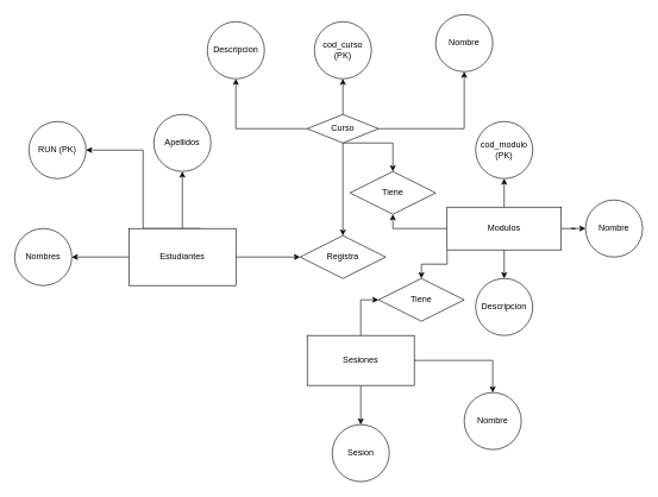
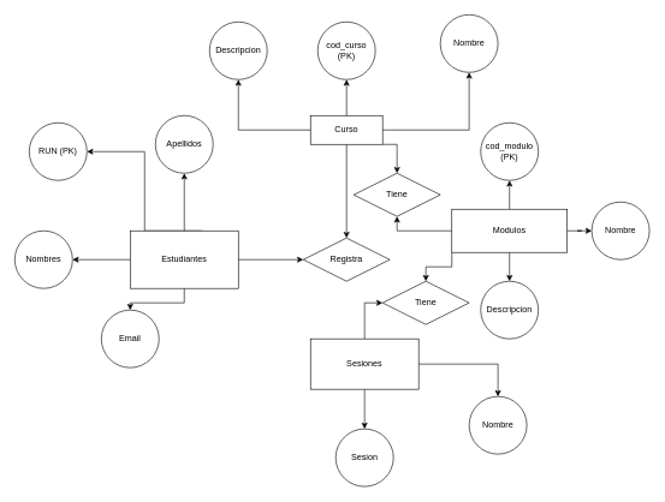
  <mxCell id="0" />
  <mxCell id="1" parent="0" />
  <mxCell id="2" value="" style="edgeStyle=orthogonalEdgeStyle;rounded=0;orthogonalLoop=1;jettySize=auto;html=1;" edge="1" parent="1" source="7" target="18"><mxGeometry relative="1" as="geometry" /></mxCell>
  <mxCell id="3" value="" style="edgeStyle=orthogonalEdgeStyle;rounded=0;orthogonalLoop=1;jettySize=auto;html=1;exitX=0.5;exitY=0;exitDx=0;exitDy=0;" edge="1" parent="1" source="7" target="19"><mxGeometry relative="1" as="geometry"><mxPoint x="350" y="360" as="sourcePoint" /><Array as="points"><mxPoint x="255" y="360" /><mxPoint x="280" y="360" /><mxPoint x="280" y="320" /><mxPoint x="200" y="320" /><mxPoint x="200" y="210" /></Array></mxGeometry></mxCell>
  <mxCell id="4" value="" style="edgeStyle=orthogonalEdgeStyle;rounded=0;orthogonalLoop=1;jettySize=auto;html=1;" edge="1" parent="1" source="7" target="20"><mxGeometry relative="1" as="geometry" /></mxCell>
+ <mxCell id="5" value="" style="edgeStyle=orthogonalEdgeStyle;rounded=0;orthogonalLoop=1;jettySize=auto;html=1;" edge="1" parent="1" source="7" target="21"><mxGeometry relative="1" as="geometry" /></mxCell>
  <mxCell id="6" style="edgeStyle=orthogonalEdgeStyle;rounded=0;orthogonalLoop=1;jettySize=auto;html=1;entryX=0;entryY=0.5;entryDx=0;entryDy=0;" edge="1" parent="1" source="7" target="27"><mxGeometry relative="1" as="geometry" /></mxCell>
  <mxCell id="7" value="Estudiantes" style="whiteSpace=wrap;html=1;align=center;" vertex="1" parent="1"><mxGeometry x="180" y="320" width="150" height="80" as="geometry" /></mxCell>
  <mxCell id="8" value="" style="edgeStyle=orthogonalEdgeStyle;rounded=0;orthogonalLoop=1;jettySize=auto;html=1;" edge="1" parent="1" source="12" target="17"><mxGeometry relative="1" as="geometry" /></mxCell>
  <mxCell id="9" value="" style="edgeStyle=orthogonalEdgeStyle;rounded=0;orthogonalLoop=1;jettySize=auto;html=1;" edge="1" parent="1" source="12" target="22"><mxGeometry relative="1" as="geometry" /></mxCell>
  <mxCell id="10" value="" style="edgeStyle=orthogonalEdgeStyle;rounded=0;orthogonalLoop=1;jettySize=auto;html=1;" edge="1" parent="1" source="12" target="23"><mxGeometry relative="1" as="geometry" /></mxCell>
  <mxCell id="11" style="edgeStyle=orthogonalEdgeStyle;rounded=0;orthogonalLoop=1;jettySize=auto;html=1;entryX=0.5;entryY=1;entryDx=0;entryDy=0;" edge="1" parent="1" source="12" target="37"><mxGeometry relative="1" as="geometry" /></mxCell>
  <mxCell id="12" value="Modulos" style="whiteSpace=wrap;html=1;align=center;" vertex="1" parent="1"><mxGeometry x="626" y="290" width="160" height="60" as="geometry" /></mxCell>
  <mxCell id="13" value="" style="edgeStyle=orthogonalEdgeStyle;rounded=0;orthogonalLoop=1;jettySize=auto;html=1;" edge="1" parent="1" source="16" target="24"><mxGeometry relative="1" as="geometry" /></mxCell>
  <mxCell id="14" value="" style="edgeStyle=orthogonalEdgeStyle;rounded=0;orthogonalLoop=1;jettySize=auto;html=1;" edge="1" parent="1" source="16" target="25"><mxGeometry relative="1" as="geometry" /></mxCell>
  <mxCell id="15" style="edgeStyle=orthogonalEdgeStyle;rounded=0;orthogonalLoop=1;jettySize=auto;html=1;entryX=0;entryY=0.5;entryDx=0;entryDy=0;" edge="1" parent="1" source="16" target="39"><mxGeometry relative="1" as="geometry" /></mxCell>
  <mxCell id="16" value="Sesiones" style="whiteSpace=wrap;html=1;align=center;" vertex="1" parent="1"><mxGeometry x="430" y="470" width="150" height="70" as="geometry" /></mxCell>
  <mxCell id="17" value="Nombre" style="ellipse;whiteSpace=wrap;html=1;" vertex="1" parent="1"><mxGeometry x="820" y="280" width="80" height="80" as="geometry" /></mxCell>
  <mxCell id="18" value="Apellidos" style="ellipse;whiteSpace=wrap;html=1;" vertex="1" parent="1"><mxGeometry x="215" y="160" width="80" height="80" as="geometry" /></mxCell>
  <mxCell id="19" value="RUN (PK)" style="ellipse;whiteSpace=wrap;html=1;" vertex="1" parent="1"><mxGeometry x="40" y="170" width="80" height="80" as="geometry" /></mxCell>
  <mxCell id="20" value="Nombres" style="ellipse;whiteSpace=wrap;html=1;" vertex="1" parent="1"><mxGeometry x="20" y="320" width="80" height="80" as="geometry" /></mxCell>
+ <mxCell id="21" value="Email" style="ellipse;whiteSpace=wrap;html=1;" vertex="1" parent="1"><mxGeometry x="140" y="430" width="80" height="80" as="geometry" /></mxCell>
  <mxCell id="22" value="cod_modulo (PK)" style="ellipse;whiteSpace=wrap;html=1;" vertex="1" parent="1"><mxGeometry x="666" y="170" width="80" height="80" as="geometry" /></mxCell>
  <mxCell id="23" value="Descripcion" style="ellipse;whiteSpace=wrap;html=1;" vertex="1" parent="1"><mxGeometry x="666" y="390" width="80" height="80" as="geometry" /></mxCell>
  <mxCell id="24" value="Nombre" style="ellipse;whiteSpace=wrap;html=1;" vertex="1" parent="1"><mxGeometry x="650" y="550" width="80" height="80" as="geometry" /></mxCell>
  <mxCell id="25" value="Sesion" style="ellipse;whiteSpace=wrap;html=1;" vertex="1" parent="1"><mxGeometry x="465" y="595" width="80" height="80" as="geometry" /></mxCell>
  <mxCell id="26" style="edgeStyle=orthogonalEdgeStyle;rounded=0;orthogonalLoop=1;jettySize=auto;html=1;" edge="1" parent="1" source="32" target="27"><mxGeometry relative="1" as="geometry" /></mxCell>
  <mxCell id="27" value="Registra" style="shape=rhombus;perimeter=rhombusPerimeter;whiteSpace=wrap;html=1;align=center;" vertex="1" parent="1"><mxGeometry x="420" y="330" width="120" height="60" as="geometry" /></mxCell>
  <mxCell id="28" value="" style="edgeStyle=orthogonalEdgeStyle;rounded=0;orthogonalLoop=1;jettySize=auto;html=1;" edge="1" parent="1" source="32" target="33"><mxGeometry relative="1" as="geometry" /></mxCell>
  <mxCell id="29" value="" style="edgeStyle=orthogonalEdgeStyle;rounded=0;orthogonalLoop=1;jettySize=auto;html=1;" edge="1" parent="1" source="32" target="34"><mxGeometry relative="1" as="geometry" /></mxCell>
  <mxCell id="30" value="" style="edgeStyle=orthogonalEdgeStyle;rounded=0;orthogonalLoop=1;jettySize=auto;html=1;" edge="1" parent="1" source="32" target="35"><mxGeometry relative="1" as="geometry" /></mxCell>
  <mxCell id="31" style="edgeStyle=orthogonalEdgeStyle;rounded=0;orthogonalLoop=1;jettySize=auto;html=1;entryX=0.5;entryY=0;entryDx=0;entryDy=0;" edge="1" parent="1" source="32" target="37"><mxGeometry relative="1" as="geometry"><Array as="points"><mxPoint x="550" y="200" /></Array></mxGeometry></mxCell>
- <mxCell id="32" value="Curso" style="rhombus;whiteSpace=wrap;html=1;align=center;" vertex="1" parent="1"><mxGeometry x="430" y="160" width="100" height="40" as="geometry" /></mxCell>
+ <mxCell id="32" value="Curso" style="whiteSpace=wrap;html=1;align=center;" vertex="1" parent="1"><mxGeometry x="430" y="160" width="100" height="40" as="geometry" /></mxCell>
  <mxCell id="33" value="cod_curso (PK)" style="ellipse;whiteSpace=wrap;html=1;" vertex="1" parent="1"><mxGeometry x="440" y="30" width="80" height="80" as="geometry" /></mxCell>
  <mxCell id="34" value="Descripcion" style="ellipse;whiteSpace=wrap;html=1;" vertex="1" parent="1"><mxGeometry x="290" y="30" width="80" height="80" as="geometry" /></mxCell>
  <mxCell id="35" value="Nombre" style="ellipse;whiteSpace=wrap;html=1;" vertex="1" parent="1"><mxGeometry x="610" y="20" width="80" height="80" as="geometry" /></mxCell>
  <mxCell id="36" style="edgeStyle=orthogonalEdgeStyle;rounded=0;orthogonalLoop=1;jettySize=auto;html=1;exitX=1;exitY=1;exitDx=0;exitDy=0;" edge="1" parent="1" source="37"><mxGeometry relative="1" as="geometry"><mxPoint x="570" y="280" as="targetPoint" /></mxGeometry></mxCell>
  <mxCell id="37" value="Tiene" style="shape=rhombus;perimeter=rhombusPerimeter;whiteSpace=wrap;html=1;align=center;" vertex="1" parent="1"><mxGeometry x="490" y="240" width="120" height="60" as="geometry" /></mxCell>
  <mxCell id="38" style="edgeStyle=orthogonalEdgeStyle;rounded=0;orthogonalLoop=1;jettySize=auto;html=1;exitX=0;exitY=1;exitDx=0;exitDy=0;entryX=0.5;entryY=0;entryDx=0;entryDy=0;" edge="1" parent="1" source="12" target="39"><mxGeometry relative="1" as="geometry" /></mxCell>
  <mxCell id="39" value="Tiene" style="shape=rhombus;perimeter=rhombusPerimeter;whiteSpace=wrap;html=1;align=center;" vertex="1" parent="1"><mxGeometry x="530" y="390" width="120" height="60" as="geometry" /></mxCell>
